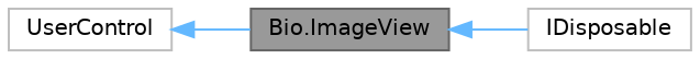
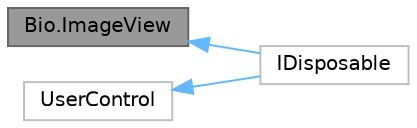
  digraph {
    rankdir=LR
    node [color=grey75 fillcolor=white fontname=Helvetica fontsize=10 shape=box style=filled]
    edge [color=steelblue1 dir=back fontname=Helvetica fontsize=10 labelfontname=Helvetica labelfontsize=10 style=solid]
    n1 [color=gray40 fillcolor=grey60 fontcolor=black height=0.2 label="Bio.ImageView" width=0.4]
    n2 [height=0.2 label=IDisposable width=0.4]
    n3 [height=0.2 label=UserControl width=0.4]
    n1 -> n2
-   n3 -> n1
+   n3 -> n2
  }
